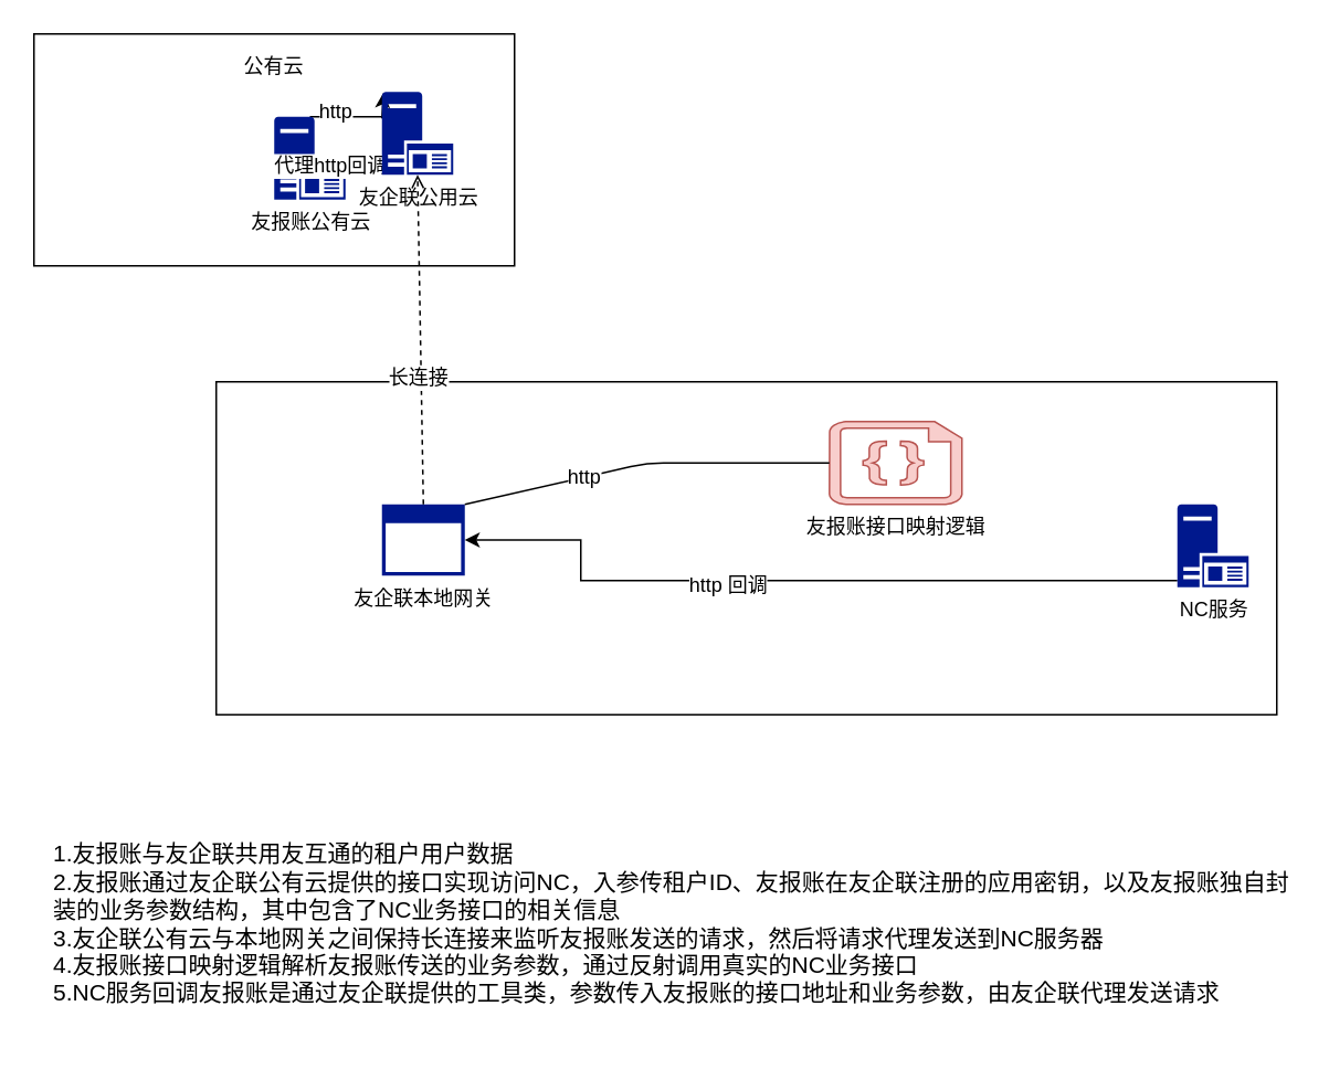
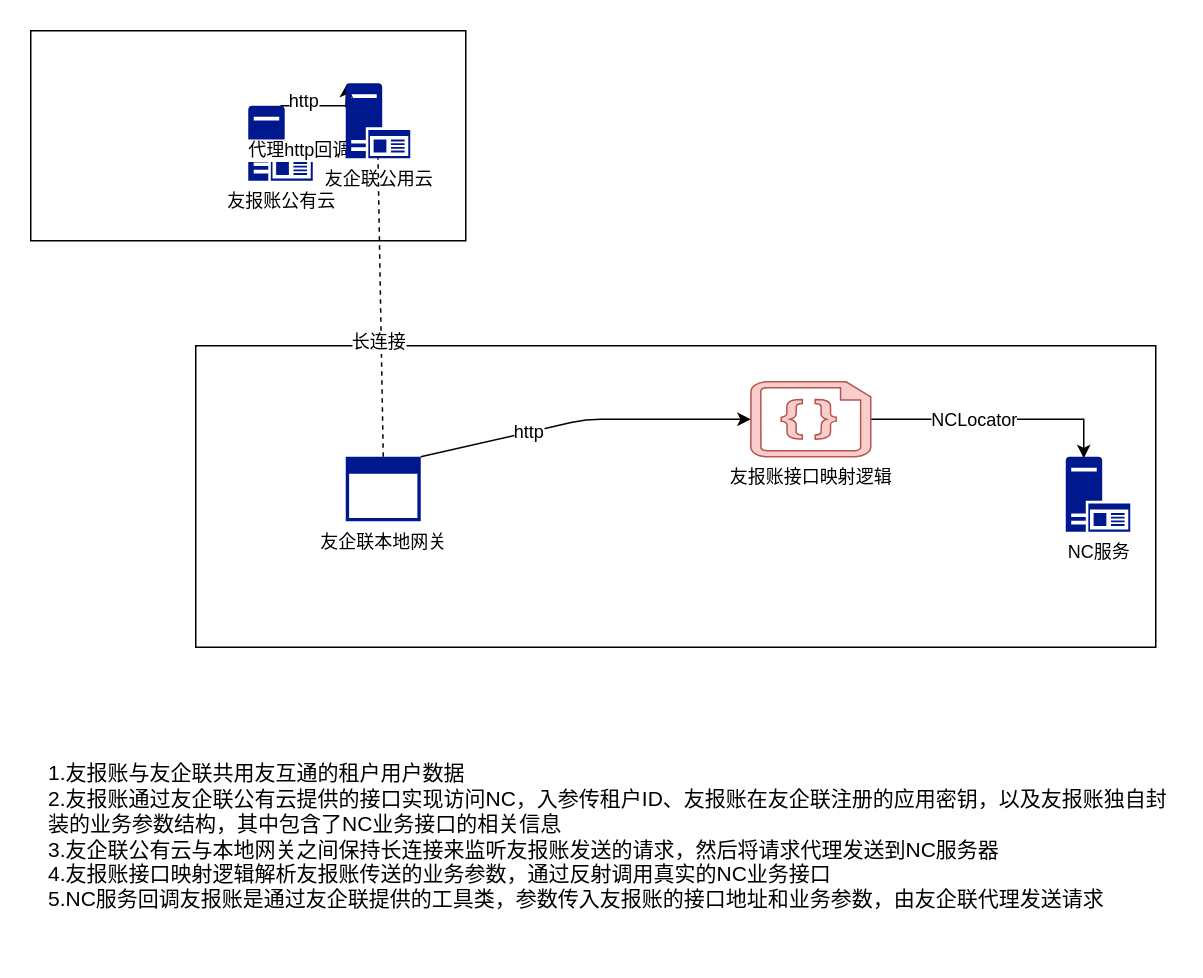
  <mxCell id="0" />
  <mxCell id="1" parent="0" />
  <mxCell id="2" value="" style="rounded=0;whiteSpace=wrap;html=1;" vertex="1" parent="1"><mxGeometry x="130" y="230" width="640" height="201" as="geometry" /></mxCell>
  <mxCell id="3" value="" style="rounded=0;whiteSpace=wrap;html=1;" vertex="1" parent="1"><mxGeometry x="20" y="20" width="290" height="140" as="geometry" /></mxCell>
  <mxCell id="4" value="" style="edgeStyle=orthogonalEdgeStyle;rounded=0;orthogonalLoop=1;jettySize=auto;html=1;entryX=0.02;entryY=0.01;entryDx=0;entryDy=0;entryPerimeter=0;exitX=0.5;exitY=0;exitDx=0;exitDy=0;exitPerimeter=0;" edge="1" parent="1" source="6" target="9"><mxGeometry relative="1" as="geometry"><mxPoint x="163" y="95" as="targetPoint" /><Array as="points"><mxPoint x="230" y="70" /><mxPoint x="230" y="71" /></Array></mxGeometry></mxCell>
  <mxCell id="5" value="http" style="text;html=1;resizable=0;points=[];align=center;verticalAlign=middle;labelBackgroundColor=#ffffff;" vertex="1" connectable="0" parent="4"><mxGeometry x="-0.494" y="4" relative="1" as="geometry"><mxPoint as="offset" /></mxGeometry></mxCell>
  <mxCell id="6" value="友报账公有云" style="pointerEvents=1;shadow=0;dashed=0;html=1;strokeColor=none;labelPosition=center;verticalLabelPosition=bottom;verticalAlign=top;align=center;shape=mxgraph.mscae.enterprise.application_server2;fillColor=#00188D;" vertex="1" parent="1"><mxGeometry x="165" y="70" width="43" height="50" as="geometry" /></mxCell>
  <mxCell id="7" value="" style="edgeStyle=orthogonalEdgeStyle;rounded=0;orthogonalLoop=1;jettySize=auto;html=1;entryX=1;entryY=0.62;entryDx=0;entryDy=0;entryPerimeter=0;" edge="1" parent="1" source="9" target="6"><mxGeometry relative="1" as="geometry"><mxPoint x="150" y="95" as="targetPoint" /><Array as="points"><mxPoint x="170" y="101" /><mxPoint x="170" y="101" /></Array></mxGeometry></mxCell>
  <mxCell id="8" value="代理http回调" style="text;html=1;resizable=0;points=[];align=center;verticalAlign=middle;labelBackgroundColor=#ffffff;" vertex="1" connectable="0" parent="7"><mxGeometry x="0.252" y="-2" relative="1" as="geometry"><mxPoint x="27" y="-4" as="offset" /></mxGeometry></mxCell>
  <mxCell id="9" value="友企联公用云" style="pointerEvents=1;shadow=0;dashed=0;html=1;strokeColor=none;labelPosition=center;verticalLabelPosition=bottom;verticalAlign=top;align=center;shape=mxgraph.mscae.enterprise.application_server2;fillColor=#00188D;" vertex="1" parent="1"><mxGeometry x="230" y="55" width="43" height="50" as="geometry" /></mxCell>
  <mxCell id="10" value="友企联本地网关" style="pointerEvents=1;shadow=0;dashed=0;html=1;strokeColor=none;labelPosition=center;verticalLabelPosition=bottom;verticalAlign=top;align=center;shape=mxgraph.mscae.enterprise.application_blank;fillColor=#00188D;" vertex="1" parent="1"><mxGeometry x="230" y="304" width="50" height="43" as="geometry" /></mxCell>
- <mxCell id="11" value="" style="edgeStyle=orthogonalEdgeStyle;rounded=0;orthogonalLoop=1;jettySize=auto;html=1;entryX=1;entryY=0.5;entryDx=0;entryDy=0;entryPerimeter=0;" edge="1" parent="1" source="13" target="10"><mxGeometry relative="1" as="geometry"><mxPoint x="630" y="329" as="targetPoint" /><Array as="points"><mxPoint x="350" y="350" /><mxPoint x="350" y="326" /></Array></mxGeometry></mxCell>
- <mxCell id="12" value="http 回调" style="text;html=1;resizable=0;points=[];align=center;verticalAlign=middle;labelBackgroundColor=#ffffff;" vertex="1" connectable="0" parent="11"><mxGeometry x="0.197" y="2" relative="1" as="geometry"><mxPoint as="offset" /></mxGeometry></mxCell>
  <mxCell id="13" value="NC服务" style="pointerEvents=1;shadow=0;dashed=0;html=1;strokeColor=none;labelPosition=center;verticalLabelPosition=bottom;verticalAlign=top;align=center;shape=mxgraph.mscae.enterprise.application_server2;fillColor=#00188D;" vertex="1" parent="1"><mxGeometry x="710" y="304" width="43" height="50" as="geometry" /></mxCell>
- <mxCell id="14" value="公有云" style="text;html=1;strokeColor=none;fillColor=none;align=center;verticalAlign=middle;whiteSpace=wrap;rounded=0;" vertex="1" parent="1"><mxGeometry x="145" y="30" width="40" height="20" as="geometry" /></mxCell>
- <mxCell id="15" value="" style="endArrow=open;dashed=1;html=1;entryX=0.5;entryY=1;entryDx=0;entryDy=0;entryPerimeter=0;exitX=0.5;exitY=0;exitDx=0;exitDy=0;exitPerimeter=0;" edge="1" parent="1" source="10" target="9"><mxGeometry width="50" height="50" relative="1" as="geometry"><mxPoint x="240" y="230" as="sourcePoint" /><mxPoint x="290" y="180" as="targetPoint" /></mxGeometry></mxCell>
+ <mxCell id="15" value="" style="endArrow=none;dashed=1;html=1;entryX=0.5;entryY=1;entryDx=0;entryDy=0;entryPerimeter=0;exitX=0.5;exitY=0;exitDx=0;exitDy=0;exitPerimeter=0;" edge="1" parent="1" source="10" target="9"><mxGeometry width="50" height="50" relative="1" as="geometry"><mxPoint x="240" y="230" as="sourcePoint" /><mxPoint x="290" y="180" as="targetPoint" /></mxGeometry></mxCell>
  <mxCell id="16" value="长连接" style="text;html=1;resizable=0;points=[];align=center;verticalAlign=middle;labelBackgroundColor=#ffffff;" vertex="1" connectable="0" parent="15"><mxGeometry x="-0.225" y="2" relative="1" as="geometry"><mxPoint as="offset" /></mxGeometry></mxCell>
  <mxCell id="17" value="1.友报账与友企联共用友互通的租户用户数据&lt;br style=&quot;font-size: 14px;&quot;&gt;2.友报账通过友企联公有云提供的接口实现访问NC，入参传租户ID、友报账在友企联注册的应用密钥，以及友报账独自封装的业务参数结构，其中包含了NC业务接口的相关信息&lt;br style=&quot;font-size: 14px;&quot;&gt;3.友企联公有云与本地网关之间保持长连接来监听友报账发送的请求，然后将请求代理发送到NC服务器&lt;br style=&quot;font-size: 14px;&quot;&gt;4.友报账接口映射逻辑解析友报账传送的业务参数，通过反射调用真实的NC业务接口&lt;br style=&quot;font-size: 14px;&quot;&gt;5.NC服务回调友报账是通过友企联提供的工具类，参数传入友报账的接口地址和业务参数，由友企联代理发送请求" style="text;html=1;strokeColor=none;fillColor=none;align=left;verticalAlign=middle;whiteSpace=wrap;rounded=0;strokeWidth=1;fontSize=14;" vertex="1" parent="1"><mxGeometry x="30" y="484" width="750" height="146" as="geometry" /></mxCell>
+ <mxCell id="18" value="" style="edgeStyle=orthogonalEdgeStyle;rounded=0;orthogonalLoop=1;jettySize=auto;html=1;entryX=0.279;entryY=0.02;entryDx=0;entryDy=0;entryPerimeter=0;" edge="1" parent="1" source="20" target="13"><mxGeometry relative="1" as="geometry"><mxPoint x="627" y="279" as="targetPoint" /></mxGeometry></mxCell>
+ <mxCell id="19" value="NCLocator" style="text;html=1;resizable=0;points=[];align=center;verticalAlign=middle;labelBackgroundColor=#ffffff;" vertex="1" connectable="0" parent="18"><mxGeometry x="-0.194" relative="1" as="geometry"><mxPoint as="offset" /></mxGeometry></mxCell>
  <mxCell id="20" value="友报账接口映射逻辑" style="pointerEvents=1;shadow=0;dashed=0;html=1;strokeColor=#b85450;labelPosition=center;verticalLabelPosition=bottom;verticalAlign=top;align=center;shape=mxgraph.azure.code_file;fillColor=#f8cecc;" vertex="1" parent="1"><mxGeometry x="500" y="254" width="80" height="50" as="geometry" /></mxCell>
- <mxCell id="21" value="" style="endArrow=none;html=1;entryX=0;entryY=0.5;entryDx=0;entryDy=0;entryPerimeter=0;exitX=1;exitY=0;exitDx=0;exitDy=0;exitPerimeter=0;" edge="1" parent="1" source="10" target="20"><mxGeometry width="50" height="50" relative="1" as="geometry"><mxPoint x="320" y="340" as="sourcePoint" /><mxPoint x="370" y="290" as="targetPoint" /><Array as="points"><mxPoint x="390" y="279" /></Array></mxGeometry></mxCell>
+ <mxCell id="21" value="" style="endArrow=classic;html=1;entryX=0;entryY=0.5;entryDx=0;entryDy=0;entryPerimeter=0;exitX=1;exitY=0;exitDx=0;exitDy=0;exitPerimeter=0;" edge="1" parent="1" source="10" target="20"><mxGeometry width="50" height="50" relative="1" as="geometry"><mxPoint x="320" y="340" as="sourcePoint" /><mxPoint x="370" y="290" as="targetPoint" /><Array as="points"><mxPoint x="390" y="279" /></Array></mxGeometry></mxCell>
  <mxCell id="22" value="http" style="text;html=1;resizable=0;points=[];align=center;verticalAlign=middle;labelBackgroundColor=#ffffff;" vertex="1" connectable="0" parent="21"><mxGeometry x="-0.345" relative="1" as="geometry"><mxPoint as="offset" /></mxGeometry></mxCell>
